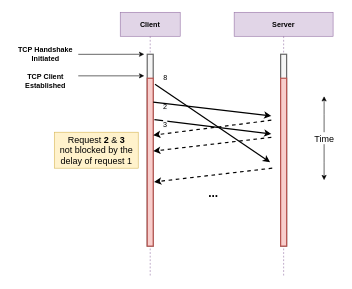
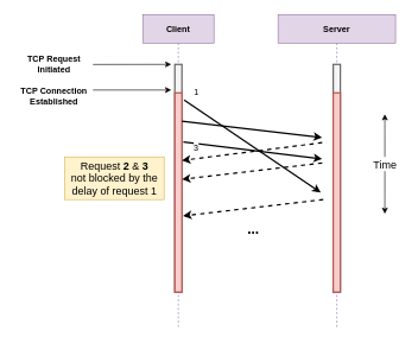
  <mxCell id="0" />
  <mxCell id="1" parent="0" />
  <mxCell id="2" value="Client" style="shape=umlLifeline;perimeter=lifelinePerimeter;container=1;collapsible=0;recursiveResize=0;rounded=0;shadow=0;strokeWidth=1;fillColor=#e1d5e7;strokeColor=#9673a6;fontStyle=1" parent="1" vertex="1"><mxGeometry x="200" y="20" width="100" height="440" as="geometry" /></mxCell>
  <mxCell id="3" value="" style="points=[];perimeter=orthogonalPerimeter;rounded=0;shadow=0;strokeWidth=2;fillColor=#f5f5f5;strokeColor=#666666;fontColor=#333333;" parent="2" vertex="1"><mxGeometry x="45" y="70" width="10" height="320" as="geometry" /></mxCell>
  <mxCell id="4" value="" style="points=[];perimeter=orthogonalPerimeter;rounded=0;shadow=0;strokeWidth=2;fillColor=#f8cecc;strokeColor=#b85450;" vertex="1" parent="2"><mxGeometry x="45" y="110" width="10" height="280" as="geometry" /></mxCell>
  <mxCell id="5" value="" style="endArrow=classic;html=1;rounded=0;fontSize=15;strokeWidth=1;" edge="1" parent="2"><mxGeometry width="50" height="50" relative="1" as="geometry"><mxPoint x="-70" y="70.13" as="sourcePoint" /><mxPoint x="40" y="70" as="targetPoint" /></mxGeometry></mxCell>
  <mxCell id="6" value="" style="endArrow=classic;html=1;rounded=0;exitX=-0.3;exitY=0.243;exitDx=0;exitDy=0;exitPerimeter=0;strokeWidth=2;dashed=1;" edge="1" parent="2"><mxGeometry width="50" height="50" relative="1" as="geometry"><mxPoint x="252" y="180.0" as="sourcePoint" /><mxPoint x="55" y="204.96" as="targetPoint" /></mxGeometry></mxCell>
  <mxCell id="7" value="" style="endArrow=classic;html=1;rounded=0;exitX=1.3;exitY=0.065;exitDx=0;exitDy=0;exitPerimeter=0;entryX=-0.5;entryY=0.139;entryDx=0;entryDy=0;entryPerimeter=0;strokeWidth=2;dashed=1;" edge="1" parent="2"><mxGeometry width="50" height="50" relative="1" as="geometry"><mxPoint x="252" y="208.53" as="sourcePoint" /><mxPoint x="55" y="231.47" as="targetPoint" /></mxGeometry></mxCell>
- <mxCell id="8" value="8" style="text;html=1;align=center;verticalAlign=middle;resizable=0;points=[];autosize=1;strokeColor=none;fillColor=none;" vertex="1" parent="2"><mxGeometry x="65" y="100" width="20" height="20" as="geometry" /></mxCell>
- <mxCell id="9" value="&lt;span style=&quot;color: rgb(0, 0, 0); font-family: Helvetica; font-size: 12px; font-style: normal; font-variant-ligatures: normal; font-variant-caps: normal; font-weight: 400; letter-spacing: normal; orphans: 2; text-align: center; text-indent: 0px; text-transform: none; widows: 2; word-spacing: 0px; -webkit-text-stroke-width: 0px; background-color: rgb(248, 249, 250); text-decoration-thickness: initial; text-decoration-style: initial; text-decoration-color: initial; float: none; display: inline !important;&quot;&gt;2&lt;/span&gt;" style="text;whiteSpace=wrap;html=1;fontSize=15;" vertex="1" parent="2"><mxGeometry x="70" y="140" width="30" height="30" as="geometry" /></mxCell>
+ <mxCell id="8" value="1" style="text;html=1;align=center;verticalAlign=middle;resizable=0;points=[];autosize=1;strokeColor=none;fillColor=none;" vertex="1" parent="2"><mxGeometry x="65" y="100" width="20" height="20" as="geometry" /></mxCell>
  <mxCell id="10" value="Server" style="shape=umlLifeline;perimeter=lifelinePerimeter;container=1;collapsible=0;recursiveResize=0;rounded=0;shadow=0;strokeWidth=1;fillColor=#e1d5e7;strokeColor=#9673a6;fontStyle=1" parent="1" vertex="1"><mxGeometry x="390" y="20" width="165" height="440" as="geometry" /></mxCell>
  <mxCell id="11" value="" style="points=[];perimeter=orthogonalPerimeter;rounded=0;shadow=0;strokeWidth=2;fillColor=#f5f5f5;fontColor=#333333;strokeColor=#666666;" parent="10" vertex="1"><mxGeometry x="77.5" y="70" width="10" height="320" as="geometry" /></mxCell>
  <mxCell id="12" value="" style="points=[];perimeter=orthogonalPerimeter;rounded=0;shadow=0;strokeWidth=2;fillColor=#f8cecc;strokeColor=#b85450;" vertex="1" parent="10"><mxGeometry x="77.5" y="110" width="10" height="280" as="geometry" /></mxCell>
  <mxCell id="13" value="" style="endArrow=classic;html=1;rounded=0;exitX=1.3;exitY=0.065;exitDx=0;exitDy=0;exitPerimeter=0;entryX=-0.5;entryY=0.139;entryDx=0;entryDy=0;entryPerimeter=0;strokeWidth=2;" edge="1" parent="1"><mxGeometry width="50" height="50" relative="1" as="geometry"><mxPoint x="255" y="169.85" as="sourcePoint" /><mxPoint x="452" y="192.79" as="targetPoint" /></mxGeometry></mxCell>
  <mxCell id="14" value="" style="endArrow=classic;html=1;rounded=0;exitX=1.3;exitY=0.065;exitDx=0;exitDy=0;exitPerimeter=0;strokeWidth=2;" edge="1" parent="1"><mxGeometry width="50" height="50" relative="1" as="geometry"><mxPoint x="258" y="140" as="sourcePoint" /><mxPoint x="450" y="270" as="targetPoint" /></mxGeometry></mxCell>
  <mxCell id="15" value="" style="endArrow=classic;html=1;rounded=0;exitX=1.2;exitY=0.246;exitDx=0;exitDy=0;exitPerimeter=0;entryX=-0.5;entryY=0.139;entryDx=0;entryDy=0;entryPerimeter=0;strokeWidth=2;startArrow=none;" edge="1" parent="1" source="4"><mxGeometry width="50" height="50" relative="1" as="geometry"><mxPoint x="255" y="199.85" as="sourcePoint" /><mxPoint x="452" y="222.79" as="targetPoint" /></mxGeometry></mxCell>
- <mxCell id="16" value="TCP Handshake&lt;br&gt;Initiated" style="text;html=1;align=center;verticalAlign=middle;resizable=0;points=[];autosize=1;strokeColor=none;fillColor=none;fontStyle=1" vertex="1" parent="1"><mxGeometry x="20" y="75" width="110" height="30" as="geometry" /></mxCell>
- <mxCell id="17" value="TCP Client&lt;br&gt;Established" style="text;html=1;align=center;verticalAlign=middle;resizable=0;points=[];autosize=1;strokeColor=none;fillColor=none;fontStyle=1" vertex="1" parent="1"><mxGeometry x="20" y="120" width="110" height="30" as="geometry" /></mxCell>
+ <mxCell id="16" value="TCP Request&lt;br&gt;Initiated" style="text;html=1;align=center;verticalAlign=middle;resizable=0;points=[];autosize=1;strokeColor=none;fillColor=none;fontStyle=1" vertex="1" parent="1"><mxGeometry x="20" y="75" width="110" height="30" as="geometry" /></mxCell>
+ <mxCell id="17" value="TCP Connection&lt;br&gt;Established" style="text;html=1;align=center;verticalAlign=middle;resizable=0;points=[];autosize=1;strokeColor=none;fillColor=none;fontStyle=1" vertex="1" parent="1"><mxGeometry x="20" y="120" width="110" height="30" as="geometry" /></mxCell>
  <mxCell id="18" value="&lt;b&gt;&lt;font style=&quot;font-size: 20px;&quot;&gt;...&lt;/font&gt;&lt;/b&gt;" style="text;html=1;align=center;verticalAlign=middle;resizable=0;points=[];autosize=1;strokeColor=none;fillColor=none;" vertex="1" parent="1"><mxGeometry x="340" y="310" width="30" height="20" as="geometry" /></mxCell>
  <mxCell id="19" value="" style="endArrow=classic;html=1;rounded=0;fontSize=15;strokeWidth=1;" edge="1" parent="1"><mxGeometry width="50" height="50" relative="1" as="geometry"><mxPoint x="130" y="126" as="sourcePoint" /><mxPoint x="240" y="126" as="targetPoint" /></mxGeometry></mxCell>
  <mxCell id="20" value="" style="endArrow=classic;html=1;rounded=0;exitX=1.3;exitY=0.065;exitDx=0;exitDy=0;exitPerimeter=0;entryX=-0.5;entryY=0.139;entryDx=0;entryDy=0;entryPerimeter=0;strokeWidth=2;dashed=1;" edge="1" parent="1"><mxGeometry width="50" height="50" relative="1" as="geometry"><mxPoint x="453.5" y="280" as="sourcePoint" /><mxPoint x="256.5" y="302.94" as="targetPoint" /></mxGeometry></mxCell>
  <mxCell id="21" value="" style="edgeStyle=orthogonalEdgeStyle;rounded=0;orthogonalLoop=1;jettySize=auto;html=1;fontSize=15;strokeWidth=1;" edge="1" parent="1" source="23"><mxGeometry relative="1" as="geometry"><mxPoint x="540" y="160" as="targetPoint" /></mxGeometry></mxCell>
  <mxCell id="22" value="" style="edgeStyle=orthogonalEdgeStyle;rounded=0;orthogonalLoop=1;jettySize=auto;html=1;fontSize=15;strokeWidth=1;" edge="1" parent="1" source="23"><mxGeometry relative="1" as="geometry"><mxPoint x="540" y="300" as="targetPoint" /></mxGeometry></mxCell>
  <mxCell id="23" value="Time" style="text;html=1;align=center;verticalAlign=middle;resizable=0;points=[];autosize=1;strokeColor=none;fillColor=none;fontSize=15;" vertex="1" parent="1"><mxGeometry x="515" y="220" width="50" height="20" as="geometry" /></mxCell>
  <mxCell id="24" value="Request &lt;b&gt;2&lt;/b&gt; &amp;amp; &lt;b&gt;3&lt;/b&gt;&lt;br&gt;not blocked by the&lt;br&gt;delay of request 1" style="text;html=1;align=center;verticalAlign=middle;resizable=0;points=[];autosize=1;strokeColor=#d6b656;fillColor=#fff2cc;fontSize=15;" vertex="1" parent="1"><mxGeometry x="90" y="220" width="140" height="60" as="geometry" /></mxCell>
  <mxCell id="25" value="&lt;span style=&quot;color: rgb(0, 0, 0); font-family: Helvetica; font-size: 12px; font-style: normal; font-variant-ligatures: normal; font-variant-caps: normal; font-weight: 400; letter-spacing: normal; orphans: 2; text-align: center; text-indent: 0px; text-transform: none; widows: 2; word-spacing: 0px; -webkit-text-stroke-width: 0px; background-color: rgb(248, 249, 250); text-decoration-thickness: initial; text-decoration-style: initial; text-decoration-color: initial; float: none; display: inline !important;&quot;&gt;3&lt;/span&gt;" style="text;whiteSpace=wrap;html=1;fontSize=15;" vertex="1" parent="1"><mxGeometry x="270" y="190" width="10" height="30" as="geometry" /></mxCell>
